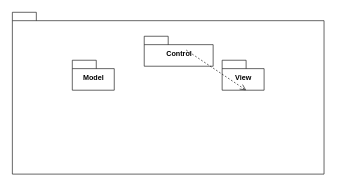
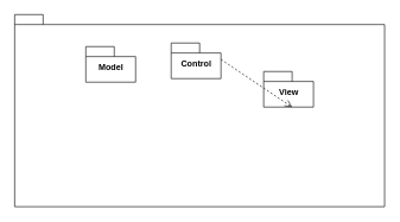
  <mxCell id="0" />
  <mxCell id="1" parent="0" />
  <mxCell id="2" value="" style="shape=folder;fontStyle=1;spacingTop=10;tabWidth=40;tabHeight=14;tabPosition=left;html=1;" vertex="1" parent="1"><mxGeometry x="20" y="20" width="520" height="270" as="geometry" /></mxCell>
- <mxCell id="3" value="Model" style="shape=folder;fontStyle=1;spacingTop=10;tabWidth=40;tabHeight=14;tabPosition=left;html=1;" vertex="1" parent="1"><mxGeometry x="120" y="100" width="70" height="50" as="geometry" /></mxCell>
+ <mxCell id="3" value="Model" style="shape=folder;fontStyle=1;spacingTop=10;tabWidth=40;tabHeight=14;tabPosition=left;html=1;" vertex="1" parent="1"><mxGeometry x="120" y="65" width="70" height="50" as="geometry" /></mxCell>
  <mxCell id="4" value="View" style="shape=folder;fontStyle=1;spacingTop=10;tabWidth=40;tabHeight=14;tabPosition=left;html=1;" vertex="1" parent="1"><mxGeometry x="370" y="100" width="70" height="50" as="geometry" /></mxCell>
- <mxCell id="5" value="Control" style="shape=folder;fontStyle=1;spacingTop=10;tabWidth=40;tabHeight=14;tabPosition=left;html=1;" vertex="1" parent="1"><mxGeometry x="240" y="60" width="115" height="50" as="geometry" /></mxCell>
+ <mxCell id="5" value="Control" style="shape=folder;fontStyle=1;spacingTop=10;tabWidth=40;tabHeight=14;tabPosition=left;html=1;" vertex="1" parent="1"><mxGeometry x="240" y="60" width="70" height="50" as="geometry" /></mxCell>
  <mxCell id="6" value="" style="html=1;verticalAlign=bottom;endArrow=open;dashed=1;endSize=8;exitX=0;exitY=0;exitDx=70;exitDy=23;exitPerimeter=0;" edge="1" parent="1" source="5"><mxGeometry x="0.075" y="11" relative="1" as="geometry"><mxPoint x="360" y="200" as="sourcePoint" /><mxPoint x="410" y="150" as="targetPoint" /><mxPoint as="offset" /></mxGeometry></mxCell>
